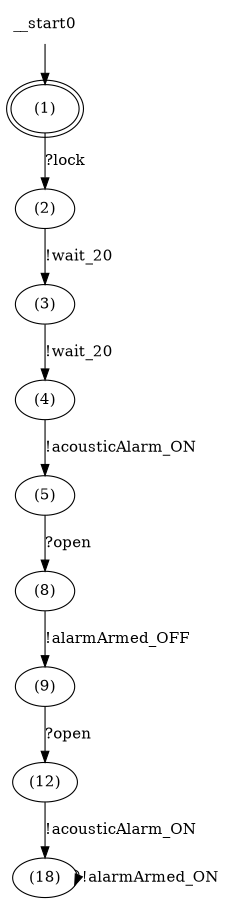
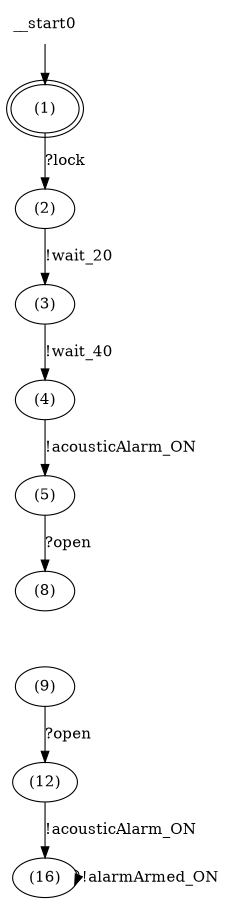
  digraph {
    mclimit=10.0
    nodesep=0.05
    n1 [label="(1)" peripheries=2]
    n2 [label="(2)"]
    n3 [label="(3)"]
    n4 [label="(4)"]
    n5 [label="(5)"]
    n6 [label="(8)"]
    n7 [label="(9)"]
    n8 [label="(12)"]
-   n9 [label="(18)"]
+   n9 [label="(16)"]
    __start0 [shape=none]
    n1 -> n2 [label="?lock"]
    n2 -> n3 [label="!wait_20"]
-   n3 -> n4 [label="!wait_20"]
+   n3 -> n4 [label="!wait_40"]
    n4 -> n5 [label="!acousticAlarm_ON"]
    n5 -> n6 [label="?open"]
-   n6 -> n7 [label="!alarmArmed_OFF"]
    n7 -> n8 [label="?open"]
    n8 -> n9 [label="!acousticAlarm_ON"]
    n9 -> n9 [label="!alarmArmed_ON"]
    __start0 -> n1
  }
